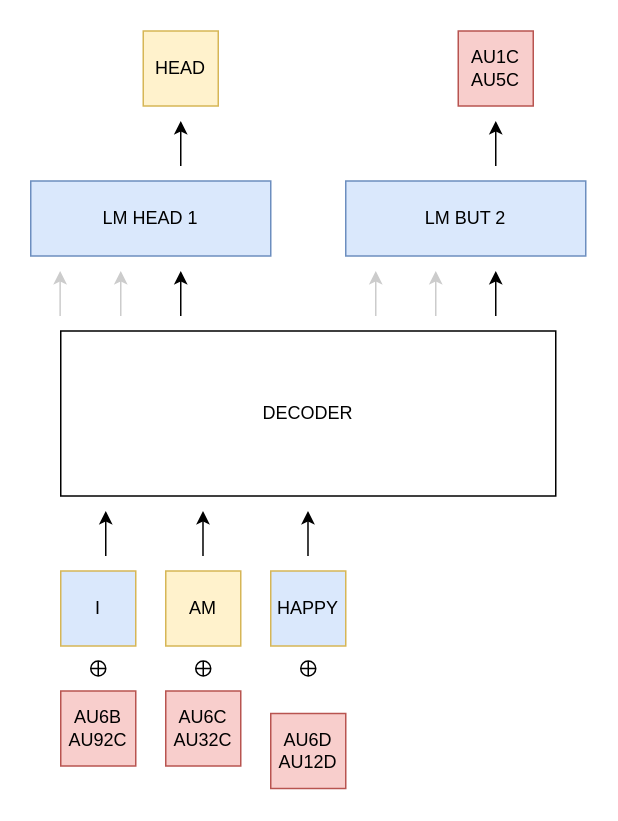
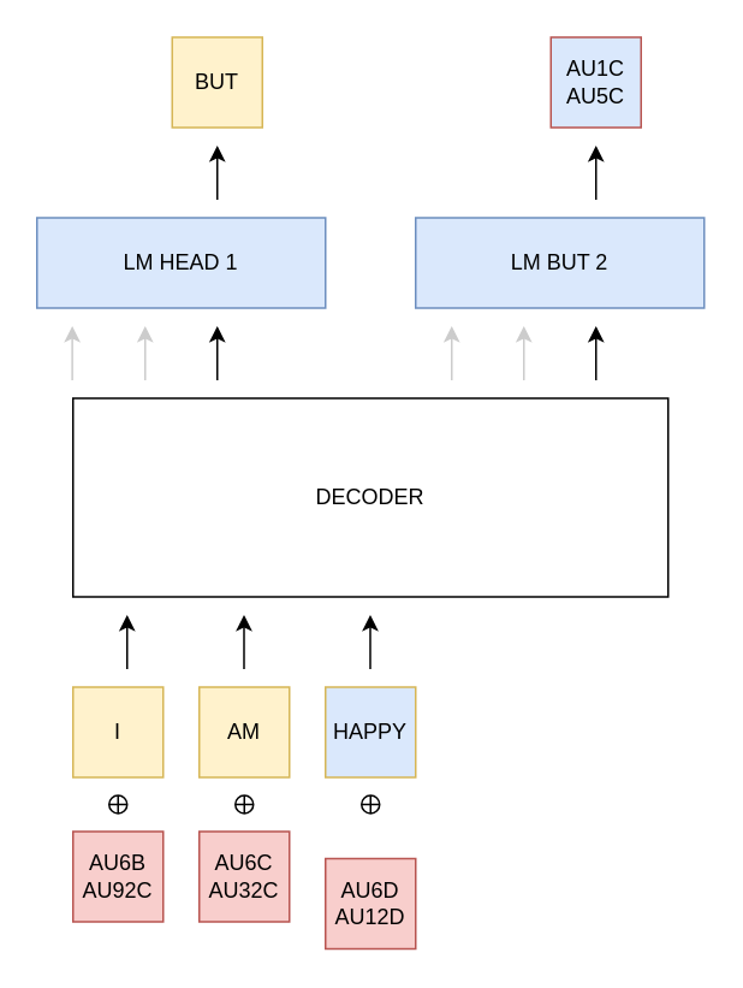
  <mxCell id="0" />
  <mxCell id="1" parent="0" />
- <mxCell id="2" value="I" style="rounded=0;whiteSpace=wrap;html=1;fillColor=#dae8fc;strokeColor=#d6b656;" vertex="1" parent="1"><mxGeometry x="40" y="380" width="50" height="50" as="geometry" /></mxCell>
+ <mxCell id="2" value="I" style="rounded=0;whiteSpace=wrap;html=1;fillColor=#fff2cc;strokeColor=#d6b656;" vertex="1" parent="1"><mxGeometry x="40" y="380" width="50" height="50" as="geometry" /></mxCell>
  <mxCell id="3" value="AM" style="rounded=0;whiteSpace=wrap;html=1;fillColor=#fff2cc;strokeColor=#d6b656;" vertex="1" parent="1"><mxGeometry x="110" y="380" width="50" height="50" as="geometry" /></mxCell>
  <mxCell id="4" value="HAPPY" style="rounded=0;whiteSpace=wrap;html=1;fillColor=#dae8fc;strokeColor=#d6b656;" vertex="1" parent="1"><mxGeometry x="180" y="380" width="50" height="50" as="geometry" /></mxCell>
  <mxCell id="5" value="&lt;div&gt;AU6B&lt;/div&gt;&lt;div&gt;AU92C&lt;br&gt;&lt;/div&gt;" style="rounded=0;whiteSpace=wrap;html=1;fillColor=#f8cecc;strokeColor=#b85450;" vertex="1" parent="1"><mxGeometry x="40" y="460" width="50" height="50" as="geometry" /></mxCell>
  <mxCell id="6" value="&lt;div&gt;AU6C&lt;/div&gt;&lt;div&gt;AU32C&lt;br&gt;&lt;/div&gt;" style="rounded=0;whiteSpace=wrap;html=1;fillColor=#f8cecc;strokeColor=#b85450;" vertex="1" parent="1"><mxGeometry x="110" y="460" width="50" height="50" as="geometry" /></mxCell>
  <mxCell id="7" value="&lt;div&gt;AU6D&lt;/div&gt;&lt;div&gt;AU12D&lt;br&gt;&lt;/div&gt;" style="rounded=0;whiteSpace=wrap;html=1;fillColor=#f8cecc;strokeColor=#b85450;" vertex="1" parent="1"><mxGeometry x="180" y="475" width="50" height="50" as="geometry" /></mxCell>
  <mxCell id="8" value="" style="shape=orEllipse;perimeter=ellipsePerimeter;whiteSpace=wrap;html=1;backgroundOutline=1;" vertex="1" parent="1"><mxGeometry x="60" y="440" width="10" height="10" as="geometry" /></mxCell>
  <mxCell id="9" value="" style="shape=orEllipse;perimeter=ellipsePerimeter;whiteSpace=wrap;html=1;backgroundOutline=1;" vertex="1" parent="1"><mxGeometry x="130" y="440" width="10" height="10" as="geometry" /></mxCell>
  <mxCell id="10" value="" style="shape=orEllipse;perimeter=ellipsePerimeter;whiteSpace=wrap;html=1;backgroundOutline=1;" vertex="1" parent="1"><mxGeometry x="200" y="440" width="10" height="10" as="geometry" /></mxCell>
  <mxCell id="11" value="DECODER" style="rounded=0;whiteSpace=wrap;html=1;" vertex="1" parent="1"><mxGeometry x="40" y="220" width="330" height="110" as="geometry" /></mxCell>
  <mxCell id="12" value="" style="endArrow=classic;html=1;rounded=0;" edge="1" parent="1"><mxGeometry width="50" height="50" relative="1" as="geometry"><mxPoint x="70" y="370" as="sourcePoint" /><mxPoint x="70" y="340" as="targetPoint" /></mxGeometry></mxCell>
  <mxCell id="13" value="" style="endArrow=classic;html=1;rounded=0;" edge="1" parent="1"><mxGeometry width="50" height="50" relative="1" as="geometry"><mxPoint x="134.83" y="370" as="sourcePoint" /><mxPoint x="134.83" y="340" as="targetPoint" /></mxGeometry></mxCell>
  <mxCell id="14" value="" style="endArrow=classic;html=1;rounded=0;" edge="1" parent="1"><mxGeometry width="50" height="50" relative="1" as="geometry"><mxPoint x="204.83" y="370" as="sourcePoint" /><mxPoint x="204.83" y="340" as="targetPoint" /></mxGeometry></mxCell>
  <mxCell id="15" value="LM HEAD 1" style="rounded=0;whiteSpace=wrap;html=1;fillColor=#dae8fc;strokeColor=#6c8ebf;" vertex="1" parent="1"><mxGeometry x="20" y="120" width="160" height="50" as="geometry" /></mxCell>
  <mxCell id="16" value="LM BUT 2" style="rounded=0;whiteSpace=wrap;html=1;fillColor=#dae8fc;strokeColor=#6c8ebf;" vertex="1" parent="1"><mxGeometry x="230" y="120" width="160" height="50" as="geometry" /></mxCell>
  <mxCell id="17" value="" style="endArrow=classic;html=1;rounded=0;fillColor=#f5f5f5;strokeColor=#CCCCCC;" edge="1" parent="1"><mxGeometry width="50" height="50" relative="1" as="geometry"><mxPoint x="39.58" y="210" as="sourcePoint" /><mxPoint x="39.58" y="180" as="targetPoint" /></mxGeometry></mxCell>
  <mxCell id="18" value="" style="endArrow=classic;html=1;rounded=0;fillColor=#f5f5f5;strokeColor=#CCCCCC;" edge="1" parent="1"><mxGeometry width="50" height="50" relative="1" as="geometry"><mxPoint x="80" y="210" as="sourcePoint" /><mxPoint x="80" y="180" as="targetPoint" /></mxGeometry></mxCell>
  <mxCell id="19" value="" style="endArrow=classic;html=1;rounded=0;" edge="1" parent="1"><mxGeometry width="50" height="50" relative="1" as="geometry"><mxPoint x="120" y="210" as="sourcePoint" /><mxPoint x="120" y="180" as="targetPoint" /></mxGeometry></mxCell>
  <mxCell id="20" value="" style="endArrow=classic;html=1;rounded=0;strokeColor=#CCCCCC;" edge="1" parent="1"><mxGeometry width="50" height="50" relative="1" as="geometry"><mxPoint x="250" y="210" as="sourcePoint" /><mxPoint x="250" y="180" as="targetPoint" /></mxGeometry></mxCell>
  <mxCell id="21" value="" style="endArrow=classic;html=1;rounded=0;strokeColor=#CCCCCC;" edge="1" parent="1"><mxGeometry width="50" height="50" relative="1" as="geometry"><mxPoint x="290" y="210" as="sourcePoint" /><mxPoint x="290" y="180" as="targetPoint" /></mxGeometry></mxCell>
  <mxCell id="22" value="" style="endArrow=classic;html=1;rounded=0;" edge="1" parent="1"><mxGeometry width="50" height="50" relative="1" as="geometry"><mxPoint x="330" y="210" as="sourcePoint" /><mxPoint x="330" y="180" as="targetPoint" /></mxGeometry></mxCell>
  <mxCell id="23" value="" style="endArrow=classic;html=1;rounded=0;" edge="1" parent="1"><mxGeometry width="50" height="50" relative="1" as="geometry"><mxPoint x="120" y="110" as="sourcePoint" /><mxPoint x="120" y="80" as="targetPoint" /></mxGeometry></mxCell>
  <mxCell id="24" value="" style="endArrow=classic;html=1;rounded=0;" edge="1" parent="1"><mxGeometry width="50" height="50" relative="1" as="geometry"><mxPoint x="330" y="110" as="sourcePoint" /><mxPoint x="330" y="80" as="targetPoint" /></mxGeometry></mxCell>
- <mxCell id="25" value="HEAD" style="rounded=0;whiteSpace=wrap;html=1;fillColor=#fff2cc;strokeColor=#d6b656;" vertex="1" parent="1"><mxGeometry x="95" y="20" width="50" height="50" as="geometry" /></mxCell>
- <mxCell id="26" value="&lt;div&gt;AU1C&lt;/div&gt;&lt;div&gt;AU5C&lt;br&gt;&lt;/div&gt;" style="rounded=0;whiteSpace=wrap;html=1;fillColor=#f8cecc;strokeColor=#b85450;" vertex="1" parent="1"><mxGeometry x="305" y="20" width="50" height="50" as="geometry" /></mxCell>
+ <mxCell id="25" value="BUT" style="rounded=0;whiteSpace=wrap;html=1;fillColor=#fff2cc;strokeColor=#d6b656;" vertex="1" parent="1"><mxGeometry x="95" y="20" width="50" height="50" as="geometry" /></mxCell>
+ <mxCell id="26" value="&lt;div&gt;AU1C&lt;/div&gt;&lt;div&gt;AU5C&lt;br&gt;&lt;/div&gt;" style="rounded=0;whiteSpace=wrap;html=1;fillColor=#dae8fc;strokeColor=#b85450;" vertex="1" parent="1"><mxGeometry x="305" y="20" width="50" height="50" as="geometry" /></mxCell>
